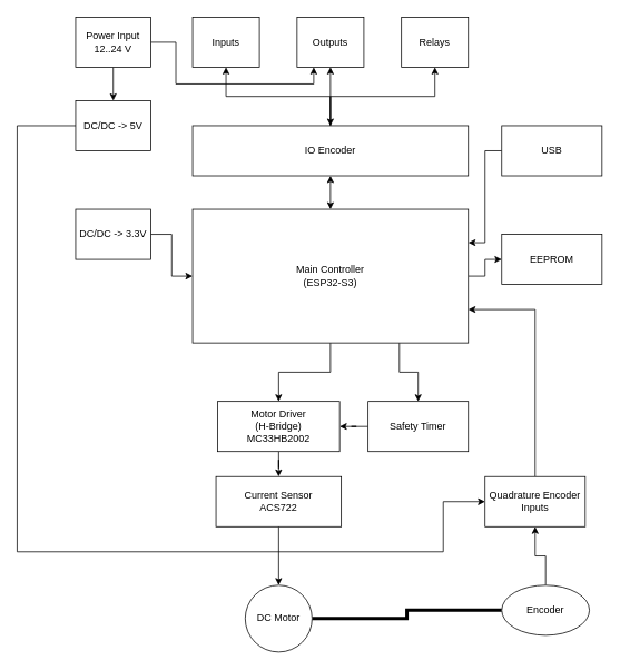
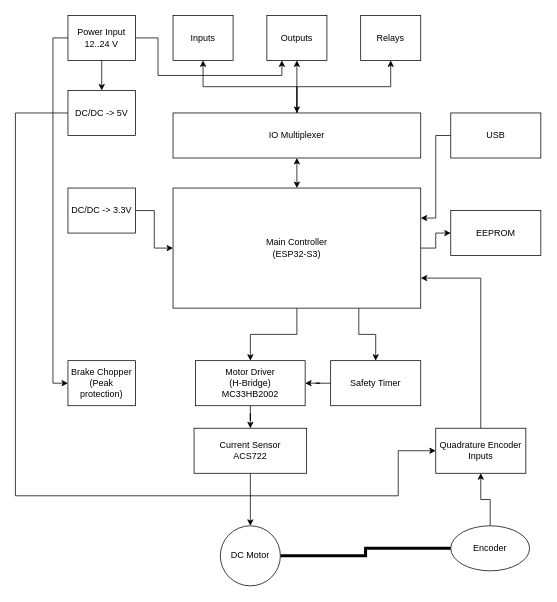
  <mxCell id="0" />
  <mxCell id="1" parent="0" />
  <mxCell id="2" style="edgeStyle=orthogonalEdgeStyle;rounded=0;orthogonalLoop=1;jettySize=auto;html=1;exitX=0.75;exitY=1;exitDx=0;exitDy=0;" edge="1" parent="1" source="6" target="14"><mxGeometry relative="1" as="geometry" /></mxCell>
  <mxCell id="3" style="edgeStyle=orthogonalEdgeStyle;rounded=0;orthogonalLoop=1;jettySize=auto;html=1;entryX=0.5;entryY=0;entryDx=0;entryDy=0;" edge="1" parent="1" source="6" target="8"><mxGeometry relative="1" as="geometry" /></mxCell>
  <mxCell id="4" style="edgeStyle=orthogonalEdgeStyle;rounded=0;orthogonalLoop=1;jettySize=auto;html=1;entryX=0;entryY=0.5;entryDx=0;entryDy=0;" edge="1" parent="1" source="6" target="34"><mxGeometry relative="1" as="geometry" /></mxCell>
  <mxCell id="5" style="edgeStyle=orthogonalEdgeStyle;rounded=0;orthogonalLoop=1;jettySize=auto;html=1;entryX=0.5;entryY=1;entryDx=0;entryDy=0;startArrow=classic;startFill=1;" edge="1" parent="1" source="6" target="33"><mxGeometry relative="1" as="geometry" /></mxCell>
  <mxCell id="6" value="Main Controller&lt;br&gt;(ESP32-S3)" style="rounded=0;whiteSpace=wrap;html=1;" vertex="1" parent="1"><mxGeometry x="230" y="250" width="330" height="160" as="geometry" /></mxCell>
  <mxCell id="7" style="edgeStyle=orthogonalEdgeStyle;rounded=0;orthogonalLoop=1;jettySize=auto;html=1;" edge="1" parent="1" source="8" target="10"><mxGeometry relative="1" as="geometry" /></mxCell>
  <mxCell id="8" value="Motor Driver&lt;br&gt;(H-Bridge)&lt;br&gt;MC33HB2002" style="rounded=0;whiteSpace=wrap;html=1;" vertex="1" parent="1"><mxGeometry x="260" y="480" width="146" height="60" as="geometry" /></mxCell>
  <mxCell id="9" style="edgeStyle=orthogonalEdgeStyle;rounded=0;orthogonalLoop=1;jettySize=auto;html=1;entryX=0.5;entryY=0;entryDx=0;entryDy=0;" edge="1" parent="1" source="10" target="12"><mxGeometry relative="1" as="geometry" /></mxCell>
  <mxCell id="10" value="Current Sensor&lt;br&gt;ACS722" style="rounded=0;whiteSpace=wrap;html=1;" vertex="1" parent="1"><mxGeometry x="258" y="570" width="150" height="60" as="geometry" /></mxCell>
  <mxCell id="11" style="edgeStyle=orthogonalEdgeStyle;rounded=0;orthogonalLoop=1;jettySize=auto;html=1;endArrow=none;startFill=0;strokeWidth=4;" edge="1" parent="1" source="12" target="20"><mxGeometry relative="1" as="geometry" /></mxCell>
  <mxCell id="12" value="DC Motor" style="ellipse;whiteSpace=wrap;html=1;aspect=fixed;" vertex="1" parent="1"><mxGeometry x="293" y="700" width="80" height="80" as="geometry" /></mxCell>
  <mxCell id="13" style="edgeStyle=orthogonalEdgeStyle;rounded=0;orthogonalLoop=1;jettySize=auto;html=1;" edge="1" parent="1" source="14" target="8"><mxGeometry relative="1" as="geometry" /></mxCell>
  <mxCell id="14" value="Safety Timer" style="rounded=0;whiteSpace=wrap;html=1;" vertex="1" parent="1"><mxGeometry x="440" y="480" width="120" height="60" as="geometry" /></mxCell>
  <mxCell id="15" value="Inputs" style="rounded=0;whiteSpace=wrap;html=1;" vertex="1" parent="1"><mxGeometry x="230" y="20" width="80" height="60" as="geometry" /></mxCell>
  <mxCell id="16" value="Outputs" style="rounded=0;whiteSpace=wrap;html=1;" vertex="1" parent="1"><mxGeometry x="355" y="20" width="80" height="60" as="geometry" /></mxCell>
  <mxCell id="17" style="edgeStyle=orthogonalEdgeStyle;rounded=0;orthogonalLoop=1;jettySize=auto;html=1;entryX=1;entryY=0.75;entryDx=0;entryDy=0;" edge="1" parent="1" source="18" target="6"><mxGeometry relative="1" as="geometry"><Array as="points"><mxPoint x="640" y="370" /></Array></mxGeometry></mxCell>
  <mxCell id="18" value="Quadrature Encoder Inputs" style="rounded=0;whiteSpace=wrap;html=1;" vertex="1" parent="1"><mxGeometry x="580" y="570" width="120" height="60" as="geometry" /></mxCell>
  <mxCell id="19" style="edgeStyle=orthogonalEdgeStyle;rounded=0;orthogonalLoop=1;jettySize=auto;html=1;entryX=0.5;entryY=1;entryDx=0;entryDy=0;" edge="1" parent="1" source="20" target="18"><mxGeometry relative="1" as="geometry" /></mxCell>
  <mxCell id="20" value="Encoder" style="ellipse;whiteSpace=wrap;html=1;aspect=fixed;" vertex="1" parent="1"><mxGeometry x="600" y="700" width="105" height="60" as="geometry" /></mxCell>
  <mxCell id="21" value="Relays" style="rounded=0;whiteSpace=wrap;html=1;" vertex="1" parent="1"><mxGeometry x="480" y="20" width="80" height="60" as="geometry" /></mxCell>
  <mxCell id="22" style="edgeStyle=orthogonalEdgeStyle;rounded=0;orthogonalLoop=1;jettySize=auto;html=1;" edge="1" parent="1" source="25" target="27"><mxGeometry relative="1" as="geometry" /></mxCell>
+ <mxCell id="23" style="edgeStyle=orthogonalEdgeStyle;rounded=0;orthogonalLoop=1;jettySize=auto;html=1;entryX=0;entryY=0.5;entryDx=0;entryDy=0;" edge="1" parent="1" source="25" target="35"><mxGeometry relative="1" as="geometry"><Array as="points"><mxPoint x="70" y="50" /><mxPoint x="70" y="510" /></Array></mxGeometry></mxCell>
  <mxCell id="24" style="edgeStyle=orthogonalEdgeStyle;rounded=0;orthogonalLoop=1;jettySize=auto;html=1;exitX=1;exitY=0.5;exitDx=0;exitDy=0;entryX=0.25;entryY=1;entryDx=0;entryDy=0;" edge="1" parent="1" source="25" target="16"><mxGeometry relative="1" as="geometry"><Array as="points"><mxPoint x="210" y="50" /><mxPoint x="210" y="100" /><mxPoint x="375" y="100" /></Array></mxGeometry></mxCell>
  <mxCell id="25" value="Power Input&lt;br&gt;12..24 V" style="rounded=0;whiteSpace=wrap;html=1;" vertex="1" parent="1"><mxGeometry x="90" y="20" width="90" height="60" as="geometry" /></mxCell>
  <mxCell id="26" style="edgeStyle=orthogonalEdgeStyle;rounded=0;orthogonalLoop=1;jettySize=auto;html=1;entryX=0;entryY=0.5;entryDx=0;entryDy=0;" edge="1" parent="1" source="27" target="18"><mxGeometry relative="1" as="geometry"><Array as="points"><mxPoint x="20" y="150" /><mxPoint x="20" y="660" /><mxPoint x="530" y="660" /><mxPoint x="530" y="600" /></Array></mxGeometry></mxCell>
  <mxCell id="27" value="DC/DC -&amp;gt; 5V" style="rounded=0;whiteSpace=wrap;html=1;" vertex="1" parent="1"><mxGeometry x="90" y="120" width="90" height="60" as="geometry" /></mxCell>
  <mxCell id="28" style="edgeStyle=orthogonalEdgeStyle;rounded=0;orthogonalLoop=1;jettySize=auto;html=1;" edge="1" parent="1" source="29" target="6"><mxGeometry relative="1" as="geometry" /></mxCell>
  <mxCell id="29" value="DC/DC -&amp;gt; 3.3V" style="rounded=0;whiteSpace=wrap;html=1;" vertex="1" parent="1"><mxGeometry x="90" y="250" width="90" height="60" as="geometry" /></mxCell>
  <mxCell id="30" style="edgeStyle=orthogonalEdgeStyle;rounded=0;orthogonalLoop=1;jettySize=auto;html=1;entryX=0.5;entryY=1;entryDx=0;entryDy=0;startArrow=classic;startFill=1;" edge="1" parent="1" source="33" target="15"><mxGeometry relative="1" as="geometry" /></mxCell>
  <mxCell id="31" style="edgeStyle=orthogonalEdgeStyle;rounded=0;orthogonalLoop=1;jettySize=auto;html=1;entryX=0.5;entryY=1;entryDx=0;entryDy=0;" edge="1" parent="1" source="33" target="16"><mxGeometry relative="1" as="geometry" /></mxCell>
  <mxCell id="32" style="edgeStyle=orthogonalEdgeStyle;rounded=0;orthogonalLoop=1;jettySize=auto;html=1;entryX=0.5;entryY=1;entryDx=0;entryDy=0;" edge="1" parent="1" source="33" target="21"><mxGeometry relative="1" as="geometry" /></mxCell>
- <mxCell id="33" value="IO Encoder" style="rounded=0;whiteSpace=wrap;html=1;" vertex="1" parent="1"><mxGeometry x="230" y="150" width="330" height="60" as="geometry" /></mxCell>
+ <mxCell id="33" value="IO Multiplexer" style="rounded=0;whiteSpace=wrap;html=1;" vertex="1" parent="1"><mxGeometry x="230" y="150" width="330" height="60" as="geometry" /></mxCell>
  <mxCell id="34" value="EEPROM" style="rounded=0;whiteSpace=wrap;html=1;" vertex="1" parent="1"><mxGeometry x="600" y="280" width="120" height="60" as="geometry" /></mxCell>
+ <mxCell id="35" value="Brake Chopper (Peak protection)" style="rounded=0;whiteSpace=wrap;html=1;" vertex="1" parent="1"><mxGeometry x="90" y="480" width="90" height="60" as="geometry" /></mxCell>
  <mxCell id="36" style="edgeStyle=orthogonalEdgeStyle;rounded=0;orthogonalLoop=1;jettySize=auto;html=1;entryX=1;entryY=0.25;entryDx=0;entryDy=0;" edge="1" parent="1" source="37" target="6"><mxGeometry relative="1" as="geometry" /></mxCell>
  <mxCell id="37" value="USB" style="rounded=0;whiteSpace=wrap;html=1;" vertex="1" parent="1"><mxGeometry x="600" y="150" width="120" height="60" as="geometry" /></mxCell>
